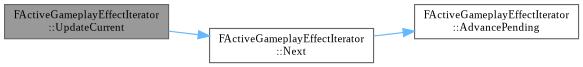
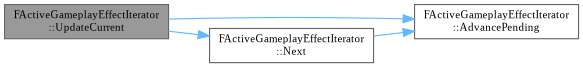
  digraph {
    fontname="Liberation Serif"
    rankdir=LR
    node [color=grey40 fillcolor=white fontname="Liberation Serif" fontsize=10 shape=box style=filled]
    edge [color=steelblue1 fontname="Liberation Serif" fontsize=10 labelfontname=Helvetica labelfontsize=10 style=solid]
    n1 [color=gray40 fillcolor=grey60 fontcolor=black height=0.2 label="FActiveGameplayEffectIterator\l::UpdateCurrent" width=0.4]
    n2 [height=0.2 label="FActiveGameplayEffectIterator\l::AdvancePending" width=0.4]
    n3 [height=0.2 label="FActiveGameplayEffectIterator\l::Next" width=0.4]
+   n1 -> n2
    n1 -> n3
    n3 -> n2
  }
